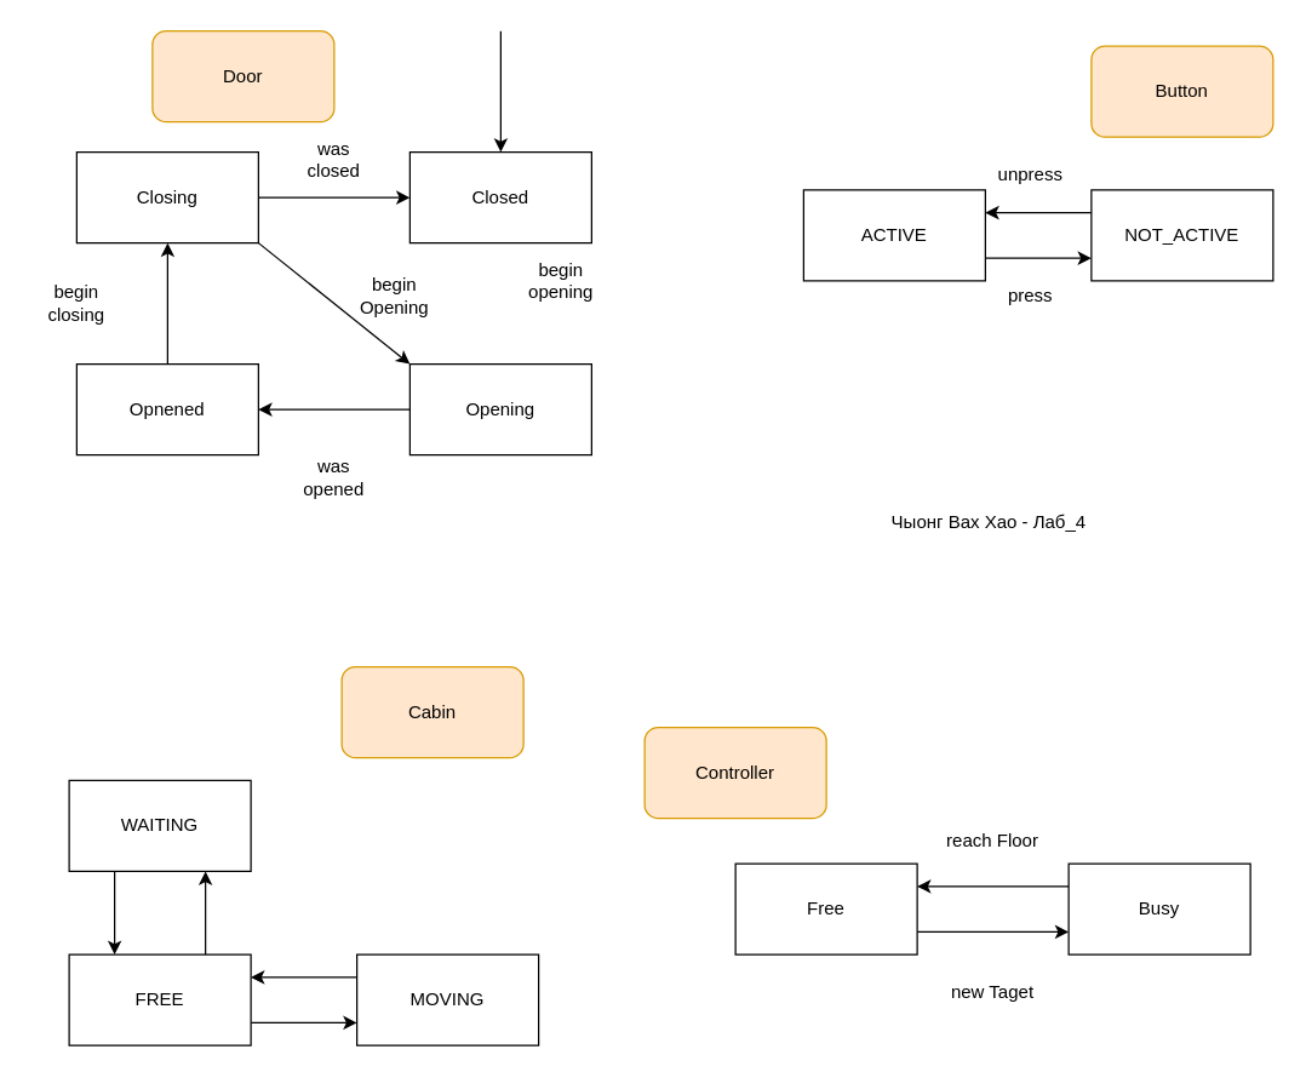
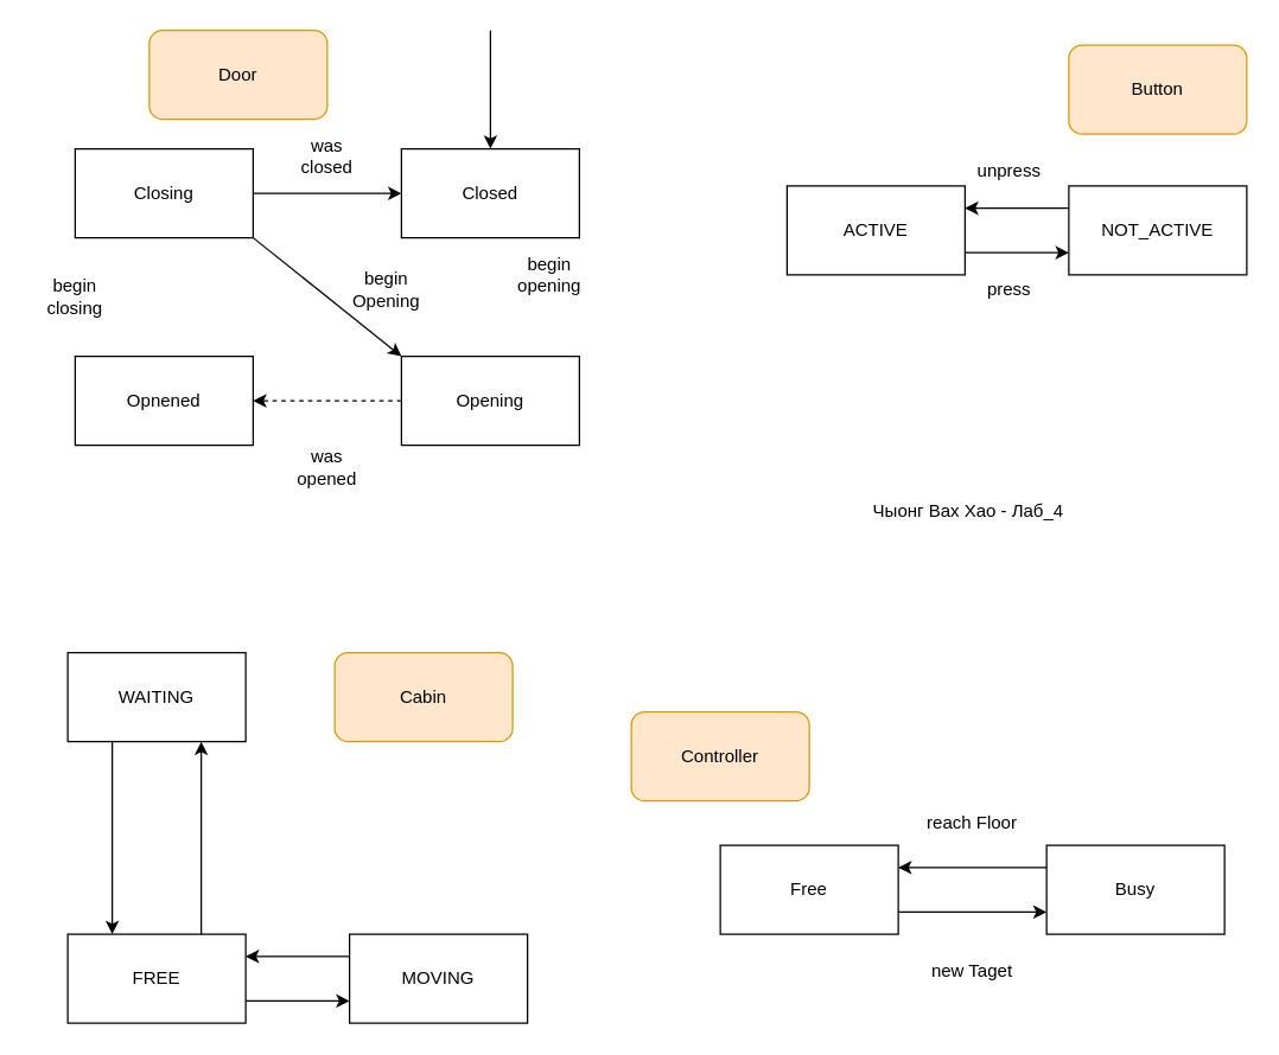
  <mxCell id="0" />
  <mxCell id="1" parent="0" />
  <mxCell id="2" style="edgeStyle=orthogonalEdgeStyle;rounded=0;orthogonalLoop=1;jettySize=auto;html=1;exitX=1;exitY=0.5;exitDx=0;exitDy=0;entryX=0;entryY=0.5;entryDx=0;entryDy=0;" parent="1" source="3" target="4" edge="1"><mxGeometry relative="1" as="geometry" /></mxCell>
  <mxCell id="3" value="Closing" style="rounded=0;whiteSpace=wrap;html=1;" parent="1" vertex="1"><mxGeometry x="50" y="100" width="120" height="60" as="geometry" /></mxCell>
  <mxCell id="4" value="Closed" style="rounded=0;whiteSpace=wrap;html=1;" parent="1" vertex="1"><mxGeometry x="270" y="100" width="120" height="60" as="geometry" /></mxCell>
- <mxCell id="5" style="edgeStyle=orthogonalEdgeStyle;rounded=0;orthogonalLoop=1;jettySize=auto;html=1;exitX=0.5;exitY=0;exitDx=0;exitDy=0;entryX=0.5;entryY=1;entryDx=0;entryDy=0;" parent="1" source="6" target="3" edge="1"><mxGeometry relative="1" as="geometry" /></mxCell>
  <mxCell id="6" value="Opnened" style="rounded=0;whiteSpace=wrap;html=1;" parent="1" vertex="1"><mxGeometry x="50" y="240" width="120" height="60" as="geometry" /></mxCell>
- <mxCell id="7" style="edgeStyle=orthogonalEdgeStyle;rounded=0;orthogonalLoop=1;jettySize=auto;html=1;exitX=0;exitY=0.5;exitDx=0;exitDy=0;entryX=1;entryY=0.5;entryDx=0;entryDy=0;" parent="1" source="8" target="6" edge="1"><mxGeometry relative="1" as="geometry" /></mxCell>
+ <mxCell id="7" style="edgeStyle=orthogonalEdgeStyle;rounded=0;orthogonalLoop=1;jettySize=auto;html=1;exitX=0;exitY=0.5;exitDx=0;exitDy=0;entryX=1;entryY=0.5;entryDx=0;entryDy=0;dashed=1;" parent="1" source="8" target="6" edge="1"><mxGeometry relative="1" as="geometry" /></mxCell>
  <mxCell id="8" value="Opening" style="rounded=0;whiteSpace=wrap;html=1;" parent="1" vertex="1"><mxGeometry x="270" y="240" width="120" height="60" as="geometry" /></mxCell>
  <mxCell id="9" value="" style="endArrow=classic;html=1;rounded=0;entryX=0.5;entryY=0;entryDx=0;entryDy=0;" parent="1" target="4" edge="1"><mxGeometry width="50" height="50" relative="1" as="geometry"><mxPoint x="330" y="20" as="sourcePoint" /><mxPoint x="450" y="130" as="targetPoint" /></mxGeometry></mxCell>
  <mxCell id="10" value="" style="endArrow=classic;html=1;rounded=0;exitX=1;exitY=1;exitDx=0;exitDy=0;entryX=0;entryY=0;entryDx=0;entryDy=0;" parent="1" source="3" target="8" edge="1"><mxGeometry width="50" height="50" relative="1" as="geometry"><mxPoint x="400" y="180" as="sourcePoint" /><mxPoint x="450" y="130" as="targetPoint" /></mxGeometry></mxCell>
  <mxCell id="11" value="was closed" style="text;html=1;strokeColor=none;fillColor=none;align=center;verticalAlign=middle;whiteSpace=wrap;rounded=0;" parent="1" vertex="1"><mxGeometry x="190" y="90" width="60" height="30" as="geometry" /></mxCell>
  <mxCell id="12" value="begin opening" style="text;html=1;strokeColor=none;fillColor=none;align=center;verticalAlign=middle;whiteSpace=wrap;rounded=0;" parent="1" vertex="1"><mxGeometry x="340" y="170" width="60" height="30" as="geometry" /></mxCell>
  <mxCell id="13" value="begin closing" style="text;html=1;strokeColor=none;fillColor=none;align=center;verticalAlign=middle;whiteSpace=wrap;rounded=0;" parent="1" vertex="1"><mxGeometry x="20" y="185" width="60" height="30" as="geometry" /></mxCell>
  <mxCell id="14" value="was opened" style="text;html=1;strokeColor=none;fillColor=none;align=center;verticalAlign=middle;whiteSpace=wrap;rounded=0;" parent="1" vertex="1"><mxGeometry x="190" y="300" width="60" height="30" as="geometry" /></mxCell>
  <mxCell id="15" value="begin Opening" style="text;html=1;strokeColor=none;fillColor=none;align=center;verticalAlign=middle;whiteSpace=wrap;rounded=0;" parent="1" vertex="1"><mxGeometry x="230" y="180" width="60" height="30" as="geometry" /></mxCell>
  <mxCell id="16" style="edgeStyle=orthogonalEdgeStyle;rounded=0;orthogonalLoop=1;jettySize=auto;html=1;exitX=1;exitY=0.75;exitDx=0;exitDy=0;entryX=0;entryY=0.75;entryDx=0;entryDy=0;" parent="1" source="17" target="19" edge="1"><mxGeometry relative="1" as="geometry" /></mxCell>
  <mxCell id="17" value="ACTIVE" style="rounded=0;whiteSpace=wrap;html=1;" parent="1" vertex="1"><mxGeometry x="530" y="125" width="120" height="60" as="geometry" /></mxCell>
  <mxCell id="18" style="edgeStyle=orthogonalEdgeStyle;rounded=0;orthogonalLoop=1;jettySize=auto;html=1;exitX=0;exitY=0.25;exitDx=0;exitDy=0;entryX=1;entryY=0.25;entryDx=0;entryDy=0;" parent="1" source="19" target="17" edge="1"><mxGeometry relative="1" as="geometry" /></mxCell>
  <mxCell id="19" value="NOT_ACTIVE" style="rounded=0;whiteSpace=wrap;html=1;" parent="1" vertex="1"><mxGeometry x="720" y="125" width="120" height="60" as="geometry" /></mxCell>
  <mxCell id="20" value="press" style="text;html=1;strokeColor=none;fillColor=none;align=center;verticalAlign=middle;whiteSpace=wrap;rounded=0;" parent="1" vertex="1"><mxGeometry x="650" y="180" width="60" height="30" as="geometry" /></mxCell>
  <mxCell id="21" value="unpress" style="text;html=1;strokeColor=none;fillColor=none;align=center;verticalAlign=middle;whiteSpace=wrap;rounded=0;" parent="1" vertex="1"><mxGeometry x="650" y="100" width="60" height="30" as="geometry" /></mxCell>
  <mxCell id="22" value="Door" style="rounded=1;whiteSpace=wrap;html=1;fillColor=#ffe6cc;strokeColor=#d79b00;" parent="1" vertex="1"><mxGeometry x="100" y="20" width="120" height="60" as="geometry" /></mxCell>
  <mxCell id="23" value="Button" style="rounded=1;whiteSpace=wrap;html=1;fillColor=#ffe6cc;strokeColor=#d79b00;" parent="1" vertex="1"><mxGeometry x="720" y="30" width="120" height="60" as="geometry" /></mxCell>
  <mxCell id="24" value="Cabin" style="rounded=1;whiteSpace=wrap;html=1;fillColor=#ffe6cc;strokeColor=#d79b00;" parent="1" vertex="1"><mxGeometry x="225" y="440" width="120" height="60" as="geometry" /></mxCell>
  <mxCell id="25" style="edgeStyle=orthogonalEdgeStyle;rounded=0;orthogonalLoop=1;jettySize=auto;html=1;exitX=0.25;exitY=1;exitDx=0;exitDy=0;entryX=0.25;entryY=0;entryDx=0;entryDy=0;" parent="1" source="26" target="29" edge="1"><mxGeometry relative="1" as="geometry" /></mxCell>
- <mxCell id="26" value="WAITING" style="rounded=0;whiteSpace=wrap;html=1;" parent="1" vertex="1"><mxGeometry x="45" y="515" width="120" height="60" as="geometry" /></mxCell>
+ <mxCell id="26" value="WAITING" style="rounded=0;whiteSpace=wrap;html=1;" parent="1" vertex="1"><mxGeometry x="45" y="440" width="120" height="60" as="geometry" /></mxCell>
  <mxCell id="27" style="edgeStyle=orthogonalEdgeStyle;rounded=0;orthogonalLoop=1;jettySize=auto;html=1;exitX=0.75;exitY=0;exitDx=0;exitDy=0;entryX=0.75;entryY=1;entryDx=0;entryDy=0;" parent="1" source="29" target="26" edge="1"><mxGeometry relative="1" as="geometry" /></mxCell>
  <mxCell id="28" style="edgeStyle=orthogonalEdgeStyle;rounded=0;orthogonalLoop=1;jettySize=auto;html=1;exitX=1;exitY=0.75;exitDx=0;exitDy=0;entryX=0;entryY=0.75;entryDx=0;entryDy=0;" parent="1" source="29" target="31" edge="1"><mxGeometry relative="1" as="geometry" /></mxCell>
  <mxCell id="29" value="FREE" style="rounded=0;whiteSpace=wrap;html=1;" parent="1" vertex="1"><mxGeometry x="45" y="630" width="120" height="60" as="geometry" /></mxCell>
  <mxCell id="30" style="edgeStyle=orthogonalEdgeStyle;rounded=0;orthogonalLoop=1;jettySize=auto;html=1;exitX=0;exitY=0.25;exitDx=0;exitDy=0;entryX=1;entryY=0.25;entryDx=0;entryDy=0;" parent="1" source="31" target="29" edge="1"><mxGeometry relative="1" as="geometry" /></mxCell>
  <mxCell id="31" value="MOVING" style="rounded=0;whiteSpace=wrap;html=1;" parent="1" vertex="1"><mxGeometry x="235" y="630" width="120" height="60" as="geometry" /></mxCell>
  <mxCell id="32" value="Controller" style="rounded=1;whiteSpace=wrap;html=1;fillColor=#ffe6cc;strokeColor=#d79b00;" parent="1" vertex="1"><mxGeometry x="425" y="480" width="120" height="60" as="geometry" /></mxCell>
  <mxCell id="33" style="edgeStyle=orthogonalEdgeStyle;rounded=0;orthogonalLoop=1;jettySize=auto;html=1;exitX=1;exitY=0.75;exitDx=0;exitDy=0;entryX=0;entryY=0.75;entryDx=0;entryDy=0;" parent="1" source="34" target="36" edge="1"><mxGeometry relative="1" as="geometry" /></mxCell>
  <mxCell id="34" value="Free" style="rounded=0;whiteSpace=wrap;html=1;" parent="1" vertex="1"><mxGeometry x="485" y="570" width="120" height="60" as="geometry" /></mxCell>
  <mxCell id="35" style="edgeStyle=orthogonalEdgeStyle;rounded=0;orthogonalLoop=1;jettySize=auto;html=1;exitX=0;exitY=0.25;exitDx=0;exitDy=0;entryX=1;entryY=0.25;entryDx=0;entryDy=0;" parent="1" source="36" target="34" edge="1"><mxGeometry relative="1" as="geometry" /></mxCell>
  <mxCell id="36" value="Busy" style="rounded=0;whiteSpace=wrap;html=1;" parent="1" vertex="1"><mxGeometry x="705" y="570" width="120" height="60" as="geometry" /></mxCell>
  <mxCell id="37" value="reach Floor" style="text;html=1;strokeColor=none;fillColor=none;align=center;verticalAlign=middle;whiteSpace=wrap;rounded=0;" parent="1" vertex="1"><mxGeometry x="615" y="540" width="80" height="30" as="geometry" /></mxCell>
  <mxCell id="38" value="new Taget" style="text;html=1;strokeColor=none;fillColor=none;align=center;verticalAlign=middle;whiteSpace=wrap;rounded=0;" parent="1" vertex="1"><mxGeometry x="625" y="640" width="60" height="30" as="geometry" /></mxCell>
  <mxCell id="39" value="Чыонг Вах Хао - Лаб_4" style="text;html=1;strokeColor=none;fillColor=none;align=center;verticalAlign=middle;whiteSpace=wrap;rounded=0;" parent="1" vertex="1"><mxGeometry x="565" y="330" width="175" height="30" as="geometry" /></mxCell>
